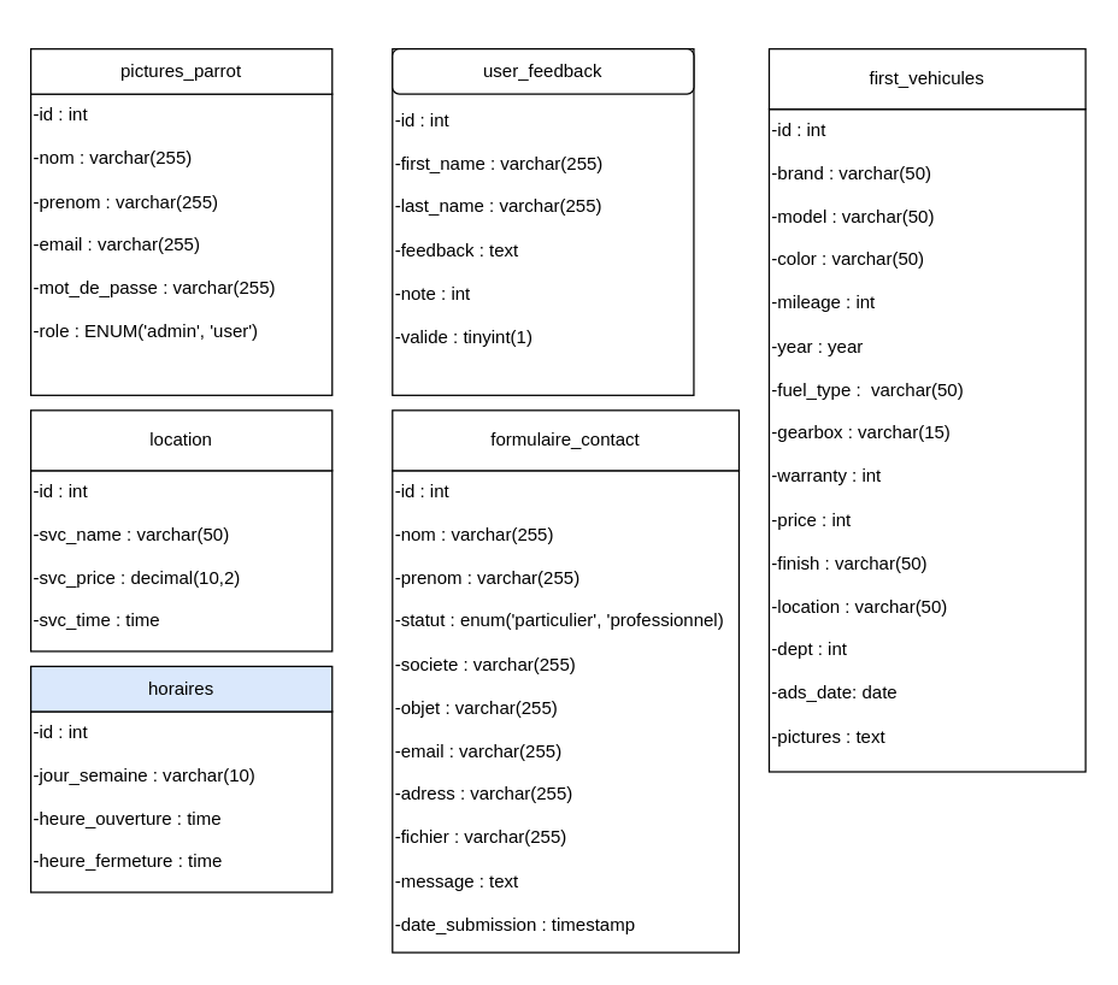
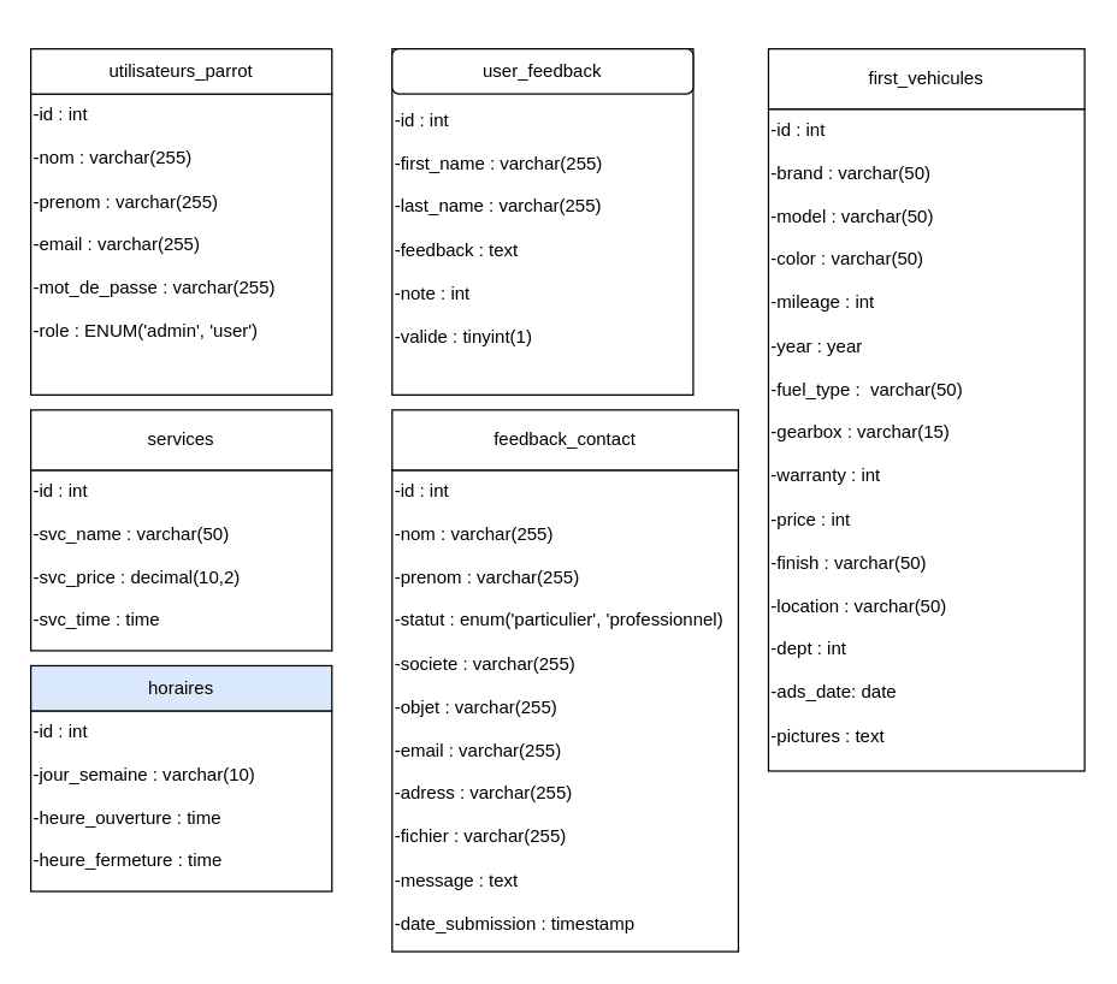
  <mxCell id="0" />
  <mxCell id="1" parent="0" />
  <mxCell id="2" value="-id : int&lt;br&gt;&lt;br&gt;-nom : varchar(255)&lt;br&gt;&lt;br&gt;-prenom : varchar(255)&lt;br&gt;&lt;br&gt;-email : varchar(255)&lt;br&gt;&lt;br&gt;-mot_de_passe : varchar(255)&lt;br&gt;&lt;br&gt;-role : ENUM('admin', 'user')&amp;nbsp;" style="whiteSpace=wrap;html=1;direction=south;align=left;verticalAlign=top;" vertex="1" parent="1"><mxGeometry x="20" y="50" width="200" height="200" as="geometry" /></mxCell>
- <mxCell id="3" value="pictures_parrot" style="whiteSpace=wrap;html=1;direction=south;" vertex="1" parent="1"><mxGeometry x="20" y="20" width="200" height="30" as="geometry" /></mxCell>
+ <mxCell id="3" value="utilisateurs_parrot" style="whiteSpace=wrap;html=1;direction=south;" vertex="1" parent="1"><mxGeometry x="20" y="20" width="200" height="30" as="geometry" /></mxCell>
  <mxCell id="4" value="&lt;br&gt;&lt;br&gt;&lt;br&gt;&lt;br&gt;&lt;br&gt;-id : int&lt;br&gt;&lt;br&gt;-first_name : varchar(255)&lt;br&gt;&lt;br&gt;-last_name : varchar(255)&lt;br&gt;&lt;br&gt;-feedback : text&lt;br&gt;&lt;br&gt;-note : int&lt;br&gt;&lt;br&gt;-valide : tinyint(1)&amp;nbsp;&lt;br&gt;&lt;div style=&quot;&quot;&gt;&lt;br&gt;&lt;/div&gt;&amp;nbsp;" style="whiteSpace=wrap;html=1;direction=south;align=left;verticalAlign=bottom;" vertex="1" parent="1"><mxGeometry x="260" y="20" width="200" height="230" as="geometry" /></mxCell>
  <mxCell id="5" value="user_feedback" style="whiteSpace=wrap;html=1;rounded=1;" vertex="1" parent="1"><mxGeometry x="260" y="20" width="200" height="30" as="geometry" /></mxCell>
  <mxCell id="6" value="&lt;div style=&quot;&quot;&gt;&lt;span style=&quot;background-color: initial;&quot;&gt;-id : int&lt;br&gt;&lt;/span&gt;&lt;/div&gt;&lt;br&gt;-jour_semaine : varchar(10)&lt;br&gt;&lt;br&gt;-heure_ouverture : time&lt;br&gt;&lt;br&gt;-heure_fermeture : time" style="whiteSpace=wrap;html=1;align=left;fillColor=default;verticalAlign=top;" vertex="1" parent="1"><mxGeometry x="20" y="460" width="200" height="120" as="geometry" /></mxCell>
  <mxCell id="7" value="horaires" style="whiteSpace=wrap;html=1;fillColor=#dae8fc;" vertex="1" parent="1"><mxGeometry x="20" y="430" width="200" height="30" as="geometry" /></mxCell>
  <mxCell id="8" value="-id : int&lt;br&gt;&lt;br&gt;-svc_name : varchar(50)&lt;br&gt;&lt;br&gt;-svc_price : decimal(10,2)&lt;br&gt;&lt;br&gt;-svc_time : time" style="whiteSpace=wrap;html=1;fillColor=default;verticalAlign=top;align=left;" vertex="1" parent="1"><mxGeometry x="20" y="300" width="200" height="120" as="geometry" /></mxCell>
- <mxCell id="9" value="location" style="whiteSpace=wrap;html=1;fillColor=default;" vertex="1" parent="1"><mxGeometry x="20" y="260" width="200" height="40" as="geometry" /></mxCell>
+ <mxCell id="9" value="services" style="whiteSpace=wrap;html=1;fillColor=default;" vertex="1" parent="1"><mxGeometry x="20" y="260" width="200" height="40" as="geometry" /></mxCell>
  <mxCell id="10" value="-id : int&lt;br&gt;&lt;br&gt;-nom : varchar(255)&lt;br&gt;&lt;br&gt;-prenom : varchar(255)&lt;br&gt;&lt;br&gt;-statut : enum('particulier', 'professionnel)&lt;br&gt;&lt;br&gt;-societe : varchar(255)&lt;br&gt;&lt;br&gt;-objet : varchar(255)&lt;br&gt;&lt;br&gt;-email : varchar(255)&lt;br&gt;&lt;br&gt;-adress : varchar(255)&lt;br&gt;&lt;br&gt;-fichier : varchar(255)&lt;br&gt;&lt;br&gt;-message : text&lt;br&gt;&lt;br&gt;-date_submission : timestamp" style="whiteSpace=wrap;html=1;fillColor=default;verticalAlign=top;align=left;" vertex="1" parent="1"><mxGeometry x="260" y="300" width="230" height="320" as="geometry" /></mxCell>
- <mxCell id="11" value="formulaire_contact" style="whiteSpace=wrap;html=1;fillColor=default;" vertex="1" parent="1"><mxGeometry x="260" y="260" width="230" height="40" as="geometry" /></mxCell>
+ <mxCell id="11" value="feedback_contact" style="whiteSpace=wrap;html=1;fillColor=default;" vertex="1" parent="1"><mxGeometry x="260" y="260" width="230" height="40" as="geometry" /></mxCell>
  <mxCell id="12" value="-id : int&lt;br&gt;&lt;br&gt;-brand : varchar(50)&lt;br&gt;&lt;br&gt;-model : varchar(50)&lt;br&gt;&lt;br&gt;-color : varchar(50)&lt;br&gt;&lt;br&gt;-mileage : int&lt;br&gt;&lt;br&gt;-year : year&lt;br&gt;&lt;br&gt;-fuel_type :&amp;nbsp; varchar(50)&lt;br&gt;&lt;br&gt;-gearbox : varchar(15)&lt;br&gt;&lt;br&gt;-warranty : int&lt;br&gt;&lt;br&gt;-price : int&lt;br&gt;&lt;br&gt;-finish : varchar(50)&lt;br&gt;&lt;br&gt;-location : varchar(50)&lt;br&gt;&lt;br&gt;-dept : int&lt;br&gt;&lt;br&gt;-ads_date: date&lt;br&gt;&lt;br&gt;-pictures : text" style="whiteSpace=wrap;html=1;fillColor=default;verticalAlign=top;align=left;" vertex="1" parent="1"><mxGeometry x="510" y="60" width="210" height="440" as="geometry" /></mxCell>
  <mxCell id="13" value="first_vehicules" style="whiteSpace=wrap;html=1;fillColor=default;" vertex="1" parent="1"><mxGeometry x="510" y="20" width="210" height="40" as="geometry" /></mxCell>
